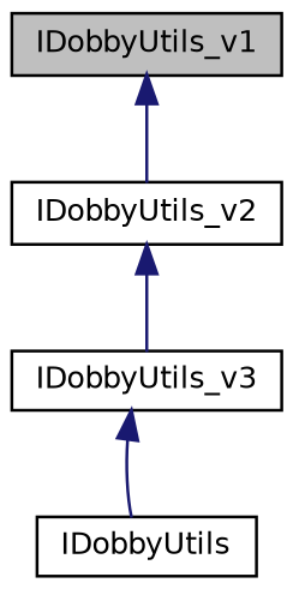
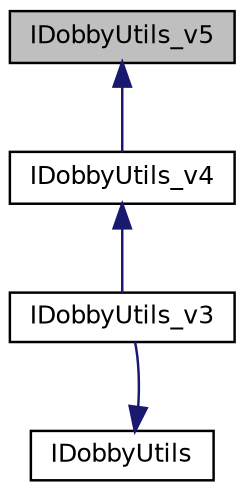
  digraph {
    node [color=black fillcolor=white fontname=Helvetica fontsize=10 shape=record style=filled]
    edge [color=midnightblue dir=back fontname=Helvetica fontsize=10 labelfontname=Helvetica labelfontsize=10 style=solid]
-   n1 [fillcolor=grey75 fontcolor=black height=0.2 label=IDobbyUtils_v1 width=0.4]
-   n2 [height=0.2 label=IDobbyUtils_v2 width=0.4]
+   n1 [fillcolor=grey75 fontcolor=black height=0.2 label=IDobbyUtils_v5 width=0.4]
+   n2 [height=0.2 label=IDobbyUtils_v4 width=0.4]
    n3 [height=0.2 label=IDobbyUtils_v3 width=0.4]
    n4 [height=0.2 label=IDobbyUtils width=0.4]
    n1 -> n2
    n2 -> n3
-   n3 -> n4
+   n4 -> n3
  }
